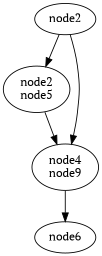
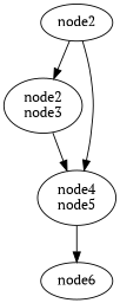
  digraph {
    fontname="PT Serif"
    node [fontname="PT Serif"]
    edge [fontname="PT Serif"]
    n1 [label=node2]
-   n2 [label="node2\nnode5"]
-   n3 [label="node4\nnode9"]
+   n2 [label="node2\nnode3"]
+   n3 [label="node4\nnode5"]
    n4 [label=node6]
    n1 -> n2
    n1 -> n3
    n2 -> n3
    n3 -> n4
  }
